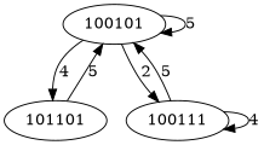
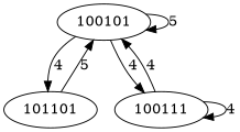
  digraph {
    100101
    101101
    100111
    100101 -> 100101 [label=5]
    100101 -> 101101 [label=4]
-   100101 -> 100111 [label=2]
+   100101 -> 100111 [label=4]
    101101 -> 100101 [label=5]
-   100111 -> 100101 [label=5]
+   100111 -> 100101 [label=4]
    100111 -> 100111 [label=4]
  }
